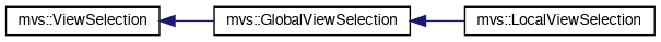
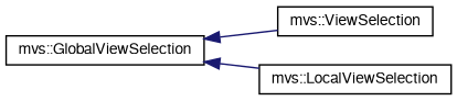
  digraph {
    rankdir=LR
    node [color=black fillcolor=white fontname=FreeSans fontsize=10 shape=record style=filled]
    edge [color=midnightblue dir=back fontname=FreeSans fontsize=10 labelfontname=FreeSans labelfontsize=10 style=solid]
    n1 [height=0.2 label="mvs::ViewSelection" width=0.4]
    n2 [height=0.2 label="mvs::GlobalViewSelection" width=0.4]
    n3 [height=0.2 label="mvs::LocalViewSelection" width=0.4]
-   n1 -> n2
+   n2 -> n1
    n2 -> n3
  }
